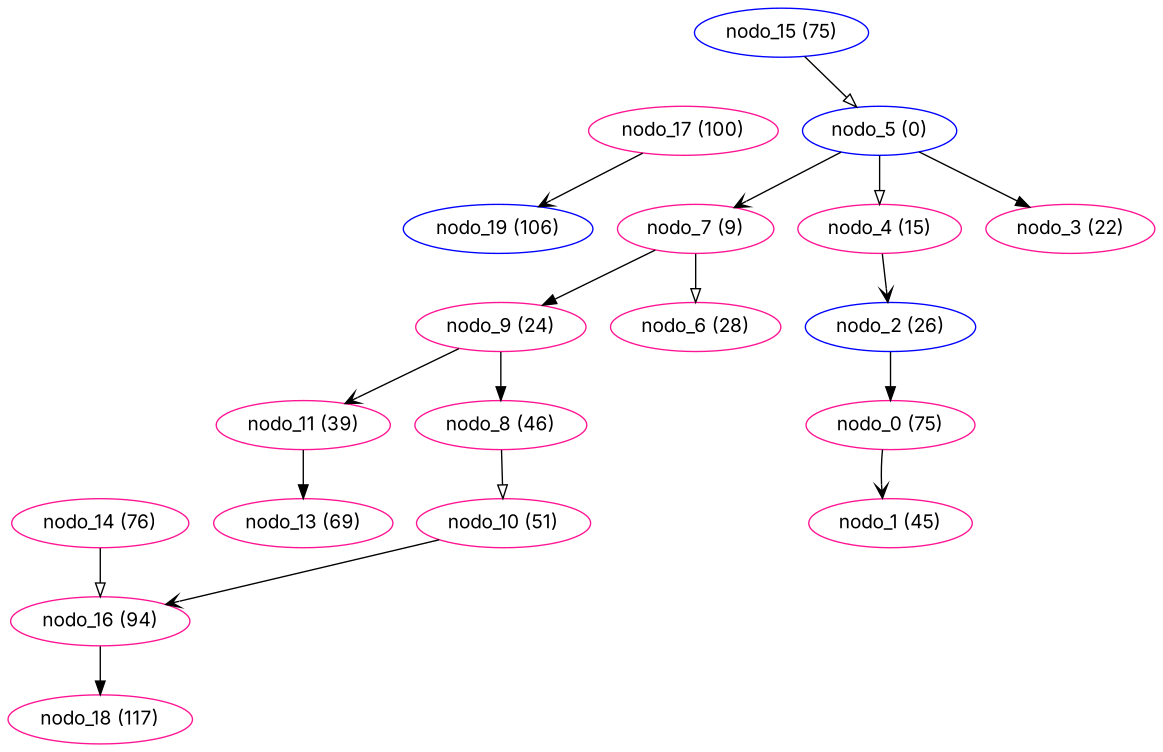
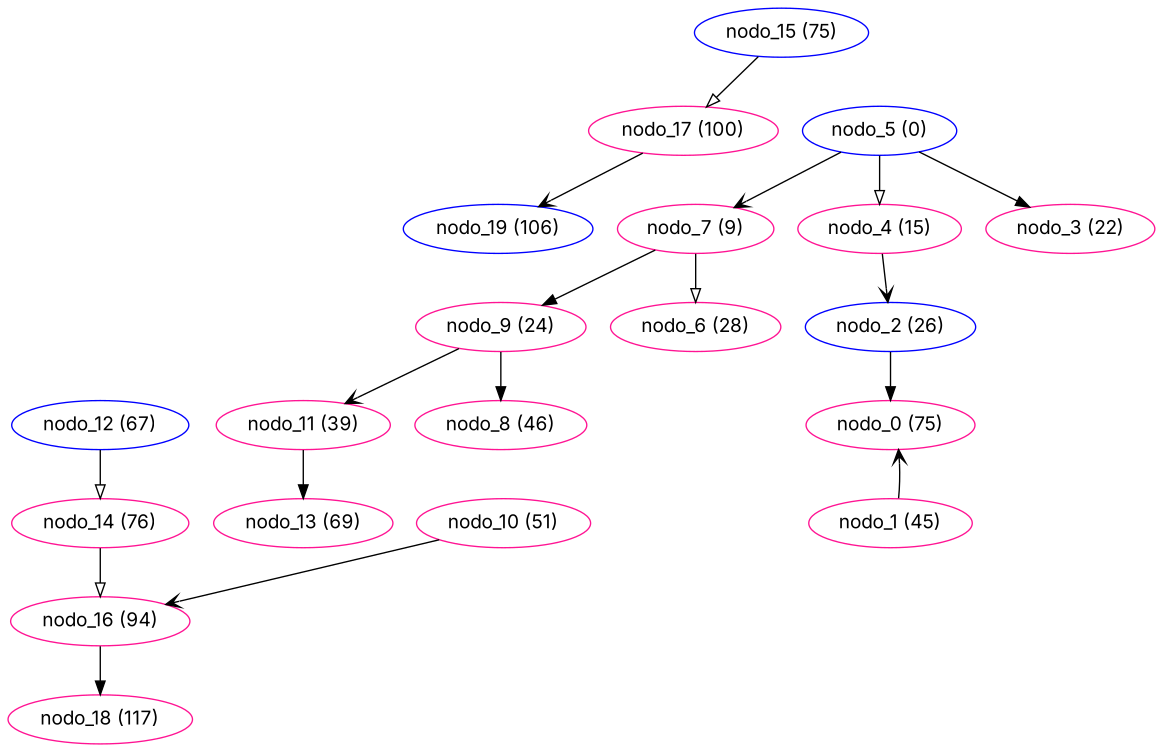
  digraph {
    fontname=Inter
    node [color=deeppink fontname=Inter]
    edge [arrowhead=normal fontname=Inter weight=9]
    "nodo_16 (94)"
    "nodo_18 (117)"
    "nodo_19 (106)" [color=blue]
    "nodo_17 (100)"
    "nodo_15 (75)" [color=blue]
    "nodo_14 (76)"
+   "nodo_12 (67)" [color=blue]
    "nodo_11 (39)"
    "nodo_13 (69)"
    "nodo_10 (51)"
    "nodo_8 (46)"
    n12 [label="nodo_0 (75)"]
    "nodo_1 (45)"
    n14 [label="nodo_9 (24)"]
    "nodo_2 (26)" [color=blue]
    "nodo_7 (9)"
    "nodo_6 (28)"
    n18 [label="nodo_4 (15)"]
    "nodo_5 (0)" [color=blue]
    "nodo_3 (22)"
    "nodo_16 (94)" -> "nodo_18 (117)" [weight=23]
    "nodo_17 (100)" -> "nodo_19 (106)" [arrowhead=vee weight=6]
-   "nodo_15 (75)" -> "nodo_5 (0)" [arrowhead=onormal weight=25]
+   "nodo_15 (75)" -> "nodo_17 (100)" [arrowhead=onormal weight=25]
    "nodo_14 (76)" -> "nodo_16 (94)" [arrowhead=onormal weight=18]
+   "nodo_12 (67)" -> "nodo_14 (76)" [arrowhead=onormal]
    "nodo_11 (39)" -> "nodo_13 (69)" [weight=30]
    "nodo_10 (51)" -> "nodo_16 (94)" [arrowhead=vee weight=16]
-   "nodo_8 (46)" -> "nodo_10 (51)" [arrowhead=onormal weight=5]
-   n12 -> "nodo_1 (45)" [arrowhead=vee weight=10]
+   "nodo_1 (45)" -> n12 [arrowhead=vee weight=10]
    n14 -> "nodo_11 (39)" [arrowhead=vee weight=12]
    n14 -> "nodo_8 (46)" [weight=19]
    "nodo_2 (26)" -> n12
    "nodo_7 (9)" -> n14 [weight=18]
    "nodo_7 (9)" -> "nodo_6 (28)" [arrowhead=onormal weight=19]
    n18 -> "nodo_2 (26)" [arrowhead=vee weight=14]
    "nodo_5 (0)" -> "nodo_7 (9)" [arrowhead=vee]
    "nodo_5 (0)" -> n18 [arrowhead=onormal weight=12]
    "nodo_5 (0)" -> "nodo_3 (22)" [weight=22]
  }
